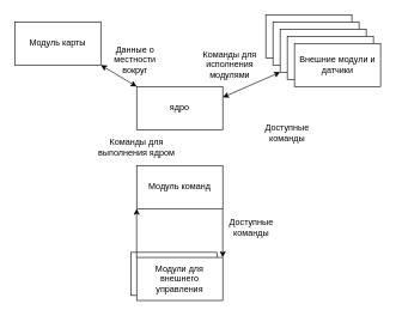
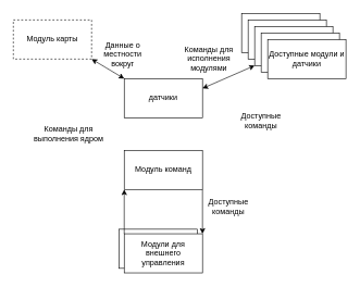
  <mxCell id="0" />
  <mxCell id="1" parent="0" />
- <mxCell id="2" value="ядро" style="rounded=0;whiteSpace=wrap;html=1;" parent="1" vertex="1"><mxGeometry x="190" y="120" width="120" height="60" as="geometry" /></mxCell>
+ <mxCell id="2" value="датчики" style="rounded=0;whiteSpace=wrap;html=1;" parent="1" vertex="1"><mxGeometry x="190" y="120" width="120" height="60" as="geometry" /></mxCell>
  <mxCell id="3" value="Модули для внешнего управления" style="rounded=0;whiteSpace=wrap;html=1;" parent="1" vertex="1"><mxGeometry x="182" y="351" width="120" height="60" as="geometry" /></mxCell>
  <mxCell id="4" value="Модуль команд" style="rounded=0;whiteSpace=wrap;html=1;" parent="1" vertex="1"><mxGeometry x="190" y="230" width="120" height="60" as="geometry" /></mxCell>
- <mxCell id="5" value="Модуль карты" style="rounded=0;whiteSpace=wrap;html=1;" parent="1" vertex="1"><mxGeometry x="20" y="30" width="120" height="60" as="geometry" /></mxCell>
+ <mxCell id="5" value="Модуль карты" style="rounded=0;whiteSpace=wrap;html=1;dashed=1;" parent="1" vertex="1"><mxGeometry x="20" y="30" width="120" height="60" as="geometry" /></mxCell>
  <mxCell id="6" value="Внешние модули" style="rounded=0;whiteSpace=wrap;html=1;" parent="1" vertex="1"><mxGeometry x="370" y="20" width="120" height="60" as="geometry" /></mxCell>
  <mxCell id="7" value="Внешние модули" style="rounded=0;whiteSpace=wrap;html=1;" parent="1" vertex="1"><mxGeometry x="380" y="30" width="120" height="60" as="geometry" /></mxCell>
  <mxCell id="8" value="Внешние модули" style="rounded=0;whiteSpace=wrap;html=1;" parent="1" vertex="1"><mxGeometry x="390" y="40" width="120" height="60" as="geometry" /></mxCell>
  <mxCell id="9" value="Внешние модули" style="rounded=0;whiteSpace=wrap;html=1;" parent="1" vertex="1"><mxGeometry x="400" y="50" width="120" height="60" as="geometry" /></mxCell>
  <mxCell id="10" value="" style="endArrow=classic;html=1;rounded=0;entryX=0;entryY=1;entryDx=0;entryDy=0;exitX=0;exitY=0;exitDx=0;exitDy=0;" parent="1" source="20" target="4" edge="1"><mxGeometry width="50" height="50" relative="1" as="geometry"><mxPoint x="86" y="260" as="sourcePoint" /><mxPoint x="250" y="180" as="targetPoint" /></mxGeometry></mxCell>
  <mxCell id="11" value="" style="endArrow=classic;html=1;rounded=0;exitX=1;exitY=1;exitDx=0;exitDy=0;entryX=1;entryY=0;entryDx=0;entryDy=0;" parent="1" source="4" target="20" edge="1"><mxGeometry width="50" height="50" relative="1" as="geometry"><mxPoint x="200" y="230" as="sourcePoint" /><mxPoint x="410" y="309" as="targetPoint" /></mxGeometry></mxCell>
  <mxCell id="12" value="" style="endArrow=classic;startArrow=classic;html=1;rounded=0;entryX=1;entryY=1;entryDx=0;entryDy=0;exitX=0;exitY=0;exitDx=0;exitDy=0;" parent="1" source="2" target="5" edge="1"><mxGeometry width="50" height="50" relative="1" as="geometry"><mxPoint x="200" y="230" as="sourcePoint" /><mxPoint x="250" y="180" as="targetPoint" /></mxGeometry></mxCell>
  <mxCell id="13" value="" style="endArrow=classic;startArrow=classic;html=1;rounded=0;entryX=0;entryY=1;entryDx=0;entryDy=0;exitX=1;exitY=0.25;exitDx=0;exitDy=0;" parent="1" source="2" target="8" edge="1"><mxGeometry width="50" height="50" relative="1" as="geometry"><mxPoint x="200" y="230" as="sourcePoint" /><mxPoint x="250" y="180" as="targetPoint" /></mxGeometry></mxCell>
- <mxCell id="14" value="Внешние модули и датчики" style="rounded=0;whiteSpace=wrap;html=1;" parent="1" vertex="1"><mxGeometry x="410" y="60" width="120" height="60" as="geometry" /></mxCell>
+ <mxCell id="14" value="Доступные модули и датчики" style="rounded=0;whiteSpace=wrap;html=1;" parent="1" vertex="1"><mxGeometry x="410" y="60" width="120" height="60" as="geometry" /></mxCell>
  <mxCell id="15" value="Доступные команды" style="text;html=1;strokeColor=none;fillColor=none;align=center;verticalAlign=middle;whiteSpace=wrap;rounded=0;" parent="1" vertex="1"><mxGeometry x="320" y="301" width="60" height="30" as="geometry" /></mxCell>
  <mxCell id="16" value="Данные о местности вокруг" style="text;html=1;strokeColor=none;fillColor=none;align=center;verticalAlign=middle;whiteSpace=wrap;rounded=0;" parent="1" vertex="1"><mxGeometry x="140" y="55" width="96" height="55" as="geometry" /></mxCell>
- <mxCell id="17" value="Команды для выполнения ядром" style="text;html=1;strokeColor=none;fillColor=none;align=center;verticalAlign=middle;whiteSpace=wrap;rounded=0;" parent="1" vertex="1"><mxGeometry x="120" y="180" width="140" height="50" as="geometry" /></mxCell>
+ <mxCell id="17" value="Команды для выполнения ядром" style="text;html=1;strokeColor=none;fillColor=none;align=center;verticalAlign=middle;whiteSpace=wrap;rounded=0;" parent="1" vertex="1"><mxGeometry x="35" y="180" width="140" height="50" as="geometry" /></mxCell>
  <mxCell id="18" value="Команды для исполнения модулями" style="text;html=1;strokeColor=none;fillColor=none;align=center;verticalAlign=middle;whiteSpace=wrap;rounded=0;" parent="1" vertex="1"><mxGeometry x="280" y="62.5" width="80" height="55" as="geometry" /></mxCell>
  <mxCell id="19" value="Доступные команды" style="text;html=1;strokeColor=none;fillColor=none;align=center;verticalAlign=middle;whiteSpace=wrap;rounded=0;" parent="1" vertex="1"><mxGeometry x="370" y="170" width="60" height="30" as="geometry" /></mxCell>
  <mxCell id="20" value="Модули для внешнего управления" style="rounded=0;whiteSpace=wrap;html=1;" vertex="1" parent="1"><mxGeometry x="190" y="358" width="120" height="60" as="geometry" /></mxCell>
